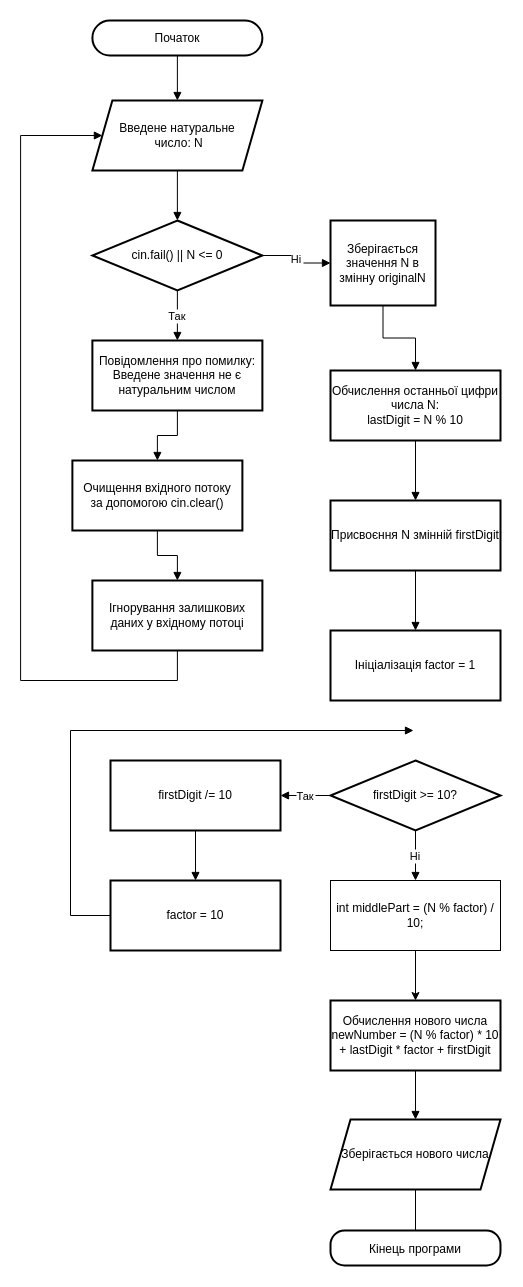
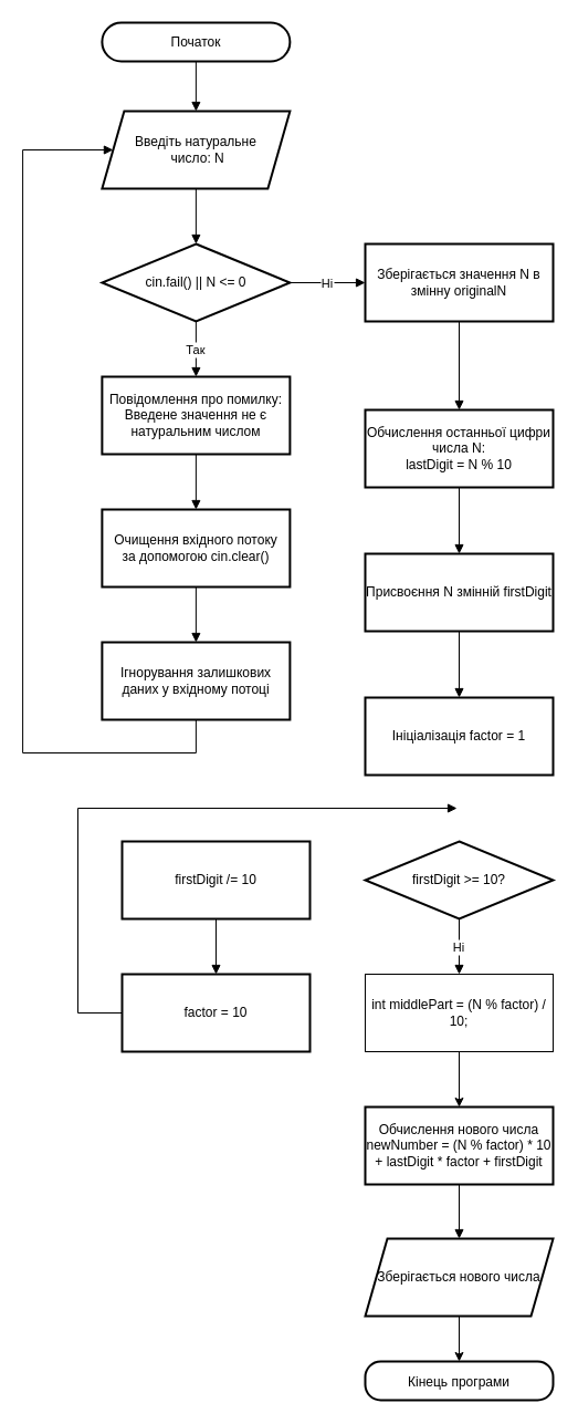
  <mxCell id="0" />
  <mxCell id="1" parent="0" />
  <mxCell id="2" value="Початок" style="rounded=1;whiteSpace=wrap;arcSize=50;strokeWidth=2;" vertex="1" parent="1"><mxGeometry x="91.887" y="20" width="170" height="35" as="geometry" /></mxCell>
- <mxCell id="3" value="Введене натуральне&#10; число: N" style="shape=parallelogram;perimeter=parallelogramPerimeter;fixedSize=1;strokeWidth=2;whiteSpace=wrap;" vertex="1" parent="1"><mxGeometry x="91.887" y="100" width="170" height="70" as="geometry" /></mxCell>
+ <mxCell id="3" value="Введіть натуральне&#10; число: N" style="shape=parallelogram;perimeter=parallelogramPerimeter;fixedSize=1;strokeWidth=2;whiteSpace=wrap;" vertex="1" parent="1"><mxGeometry x="91.887" y="100" width="170" height="70" as="geometry" /></mxCell>
  <mxCell id="4" value="cin.fail() || N &lt;= 0" style="rhombus;strokeWidth=2;whiteSpace=wrap;" vertex="1" parent="1"><mxGeometry x="91.889" y="220" width="170" height="70" as="geometry" /></mxCell>
  <mxCell id="5" value="Повідомлення про помилку: &#10; Введене значення не є натуральним числом" style="whiteSpace=wrap;strokeWidth=2;" vertex="1" parent="1"><mxGeometry x="91.89" y="340" width="170" height="70" as="geometry" /></mxCell>
- <mxCell id="6" value="Очищення вхідного потоку &#10; за допомогою cin.clear()" style="whiteSpace=wrap;strokeWidth=2;" vertex="1" parent="1"><mxGeometry x="71.89" y="460" width="170" height="70" as="geometry" /></mxCell>
+ <mxCell id="6" value="Очищення вхідного потоку &#10; за допомогою cin.clear()" style="whiteSpace=wrap;strokeWidth=2;" vertex="1" parent="1"><mxGeometry x="91.89" y="460" width="170" height="70" as="geometry" /></mxCell>
  <mxCell id="7" value="Ігнорування залишкових даних у вхідному потоці" style="whiteSpace=wrap;strokeWidth=2;" vertex="1" parent="1"><mxGeometry x="91.89" y="580" width="170" height="70" as="geometry" /></mxCell>
  <mxCell id="8" value="Обчислення останньої цифри числа N: &#10; lastDigit = N % 10" style="whiteSpace=wrap;strokeWidth=2;" vertex="1" parent="1"><mxGeometry x="330" y="370" width="170" height="70" as="geometry" /></mxCell>
  <mxCell id="9" value="Присвоєння N змінній firstDigit" style="whiteSpace=wrap;strokeWidth=2;" vertex="1" parent="1"><mxGeometry x="330" y="500" width="170" height="70" as="geometry" /></mxCell>
  <mxCell id="10" value="Ініціалізація factor = 1" style="whiteSpace=wrap;strokeWidth=2;" vertex="1" parent="1"><mxGeometry x="330" y="630" width="170" height="70" as="geometry" /></mxCell>
  <mxCell id="11" value="firstDigit &gt;= 10?" style="rhombus;strokeWidth=2;whiteSpace=wrap;" vertex="1" parent="1"><mxGeometry x="330.012" y="760" width="170" height="70" as="geometry" /></mxCell>
  <mxCell id="12" value="firstDigit /= 10" style="whiteSpace=wrap;strokeWidth=2;" vertex="1" parent="1"><mxGeometry x="110" y="760" width="170" height="70" as="geometry" /></mxCell>
  <mxCell id="13" value="factor = 10" style="whiteSpace=wrap;strokeWidth=2;" vertex="1" parent="1"><mxGeometry x="110" y="880" width="170" height="70" as="geometry" /></mxCell>
  <mxCell id="14" value="Обчислення нового числа &#10; newNumber = (N % factor) * 10 + lastDigit * factor + firstDigit" style="whiteSpace=wrap;strokeWidth=2;" vertex="1" parent="1"><mxGeometry x="330" y="1000" width="170" height="70" as="geometry" /></mxCell>
- <mxCell id="15" value="" style="edgeStyle=orthogonalEdgeStyle;rounded=0;orthogonalLoop=1;jettySize=auto;html=1;endArrow=none;" edge="1" parent="1" source="16" target="17"><mxGeometry relative="1" as="geometry" /></mxCell>
+ <mxCell id="15" value="" style="edgeStyle=orthogonalEdgeStyle;rounded=0;orthogonalLoop=1;jettySize=auto;html=1;" edge="1" parent="1" source="16" target="17"><mxGeometry relative="1" as="geometry" /></mxCell>
  <mxCell id="16" value="Зберігається нового числа" style="shape=parallelogram;perimeter=parallelogramPerimeter;fixedSize=1;strokeWidth=2;whiteSpace=wrap;" vertex="1" parent="1"><mxGeometry x="330.015" y="1119" width="170" height="70" as="geometry" /></mxCell>
  <mxCell id="17" value="Кінець програми" style="rounded=1;arcSize=40;strokeWidth=2" vertex="1" parent="1"><mxGeometry x="330.005" y="1230" width="170" height="35" as="geometry" /></mxCell>
  <mxCell id="18" value="" style="startArrow=none;endArrow=block;exitX=0.5;exitY=1;entryX=0.5;entryY=0;rounded=0;edgeStyle=orthogonalEdgeStyle;orthogonal=1;" edge="1" parent="1" source="2" target="3"><mxGeometry relative="1" as="geometry" /></mxCell>
  <mxCell id="19" value="" style="startArrow=none;endArrow=block;exitX=0.5;exitY=1;entryX=0.5;entryY=0;rounded=0;edgeStyle=orthogonalEdgeStyle;orthogonal=1;exitDx=0;exitDy=0;" edge="1" parent="1" source="3" target="4"><mxGeometry relative="1" as="geometry" /></mxCell>
  <mxCell id="20" value="Так" style="startArrow=none;endArrow=block;exitX=0.5;exitY=1;entryX=0.5;entryY=0;rounded=0;edgeStyle=orthogonalEdgeStyle;orthogonal=1;" edge="1" parent="1" source="4" target="5"><mxGeometry relative="1" as="geometry" /></mxCell>
  <mxCell id="21" value="" style="startArrow=none;endArrow=block;exitX=0.5;exitY=1;entryX=0.5;entryY=0;rounded=0;edgeStyle=orthogonalEdgeStyle;orthogonal=1;" edge="1" parent="1" source="5" target="6"><mxGeometry relative="1" as="geometry" /></mxCell>
  <mxCell id="22" value="" style="startArrow=none;endArrow=block;exitX=0.5;exitY=1;entryX=0.5;entryY=0;rounded=0;edgeStyle=orthogonalEdgeStyle;orthogonal=1;entryDx=0;entryDy=0;" edge="1" parent="1" source="6" target="7"><mxGeometry relative="1" as="geometry" /></mxCell>
  <mxCell id="23" value="" style="startArrow=none;endArrow=block;exitX=0.5;exitY=1;entryX=0;entryY=0.5;rounded=0;edgeStyle=orthogonalEdgeStyle;orthogonal=1;exitDx=0;exitDy=0;entryDx=0;entryDy=0;" edge="1" parent="1" source="7" target="3"><mxGeometry relative="1" as="geometry"><Array as="points"><mxPoint x="177.06" y="680" /><mxPoint x="20.06" y="680" /><mxPoint x="20.06" y="135" /></Array></mxGeometry></mxCell>
  <mxCell id="24" value="Ні" style="startArrow=none;endArrow=block;exitX=1;exitY=0.5;entryX=0;entryY=0.5;rounded=0;edgeStyle=orthogonalEdgeStyle;orthogonal=1;entryDx=0;entryDy=0;exitDx=0;exitDy=0;" edge="1" parent="1" source="4" target="33"><mxGeometry relative="1" as="geometry" /></mxCell>
  <mxCell id="25" value="" style="startArrow=none;endArrow=block;exitX=0.5;exitY=1;entryX=0.5;entryY=0;rounded=0;edgeStyle=orthogonalEdgeStyle;orthogonal=1;" edge="1" parent="1" source="33" target="8"><mxGeometry relative="1" as="geometry" /></mxCell>
  <mxCell id="26" value="" style="startArrow=none;endArrow=block;exitX=0.5;exitY=1.01;entryX=0.5;entryY=0.01;rounded=0;edgeStyle=orthogonalEdgeStyle;orthogonal=1;" edge="1" parent="1" source="8" target="9"><mxGeometry relative="1" as="geometry" /></mxCell>
  <mxCell id="27" value="" style="startArrow=none;endArrow=block;exitX=0.5;exitY=1;entryX=0.5;entryY=0;rounded=0;edgeStyle=orthogonalEdgeStyle;orthogonal=1;" edge="1" parent="1" source="9" target="10"><mxGeometry relative="1" as="geometry" /></mxCell>
- <mxCell id="28" value="Так" style="startArrow=none;endArrow=block;exitX=0;exitY=0.5;entryX=1;entryY=0.5;rounded=0;edgeStyle=orthogonalEdgeStyle;orthogonal=1;entryDx=0;entryDy=0;exitDx=0;exitDy=0;" edge="1" parent="1" source="11" target="12"><mxGeometry relative="1" as="geometry" /></mxCell>
  <mxCell id="29" value="" style="startArrow=none;endArrow=block;exitX=0.5;exitY=0.99;entryX=0.5;entryY=0;rounded=0;edgeStyle=orthogonalEdgeStyle;orthogonal=1;entryDx=0;entryDy=0;" edge="1" parent="1" source="12" target="13"><mxGeometry relative="1" as="geometry" /></mxCell>
  <mxCell id="30" value="" style="startArrow=none;endArrow=block;exitX=0;exitY=0.5;rounded=0;edgeStyle=orthogonalEdgeStyle;orthogonal=1;exitDx=0;exitDy=0;" edge="1" parent="1" source="13"><mxGeometry relative="1" as="geometry"><Array as="points"><mxPoint x="70" y="915" /><mxPoint x="70" y="730" /></Array><mxPoint x="413" y="730" as="targetPoint" /></mxGeometry></mxCell>
  <mxCell id="31" value="Ні" style="startArrow=none;endArrow=block;exitX=0.5;exitY=1;entryX=0.5;entryY=0;rounded=0;edgeStyle=orthogonalEdgeStyle;orthogonal=1;exitDx=0;exitDy=0;entryDx=0;entryDy=0;" edge="1" parent="1" source="11" target="35"><mxGeometry relative="1" as="geometry" /></mxCell>
  <mxCell id="32" value="" style="startArrow=none;endArrow=block;exitX=0.5;exitY=1;entryX=0.5;entryY=-0.01;rounded=0;edgeStyle=orthogonalEdgeStyle;orthogonal=1;" edge="1" parent="1" source="14" target="16"><mxGeometry relative="1" as="geometry" /></mxCell>
- <mxCell id="33" value="Зберігається значення N в змінну originalN" style="whiteSpace=wrap;strokeWidth=2;" vertex="1" parent="1"><mxGeometry x="330.01" y="220" width="105" height="85" as="geometry" /></mxCell>
+ <mxCell id="33" value="Зберігається значення N в змінну originalN" style="whiteSpace=wrap;strokeWidth=2;" vertex="1" parent="1"><mxGeometry x="330.01" y="220" width="170" height="70" as="geometry" /></mxCell>
  <mxCell id="34" value="" style="edgeStyle=orthogonalEdgeStyle;rounded=0;orthogonalLoop=1;jettySize=auto;html=1;" edge="1" parent="1" source="35" target="14"><mxGeometry relative="1" as="geometry" /></mxCell>
  <mxCell id="35" value="int middlePart = (N % factor) / 10;" style="rounded=0;whiteSpace=wrap;html=1;" vertex="1" parent="1"><mxGeometry x="330" y="880" width="170" height="70" as="geometry" /></mxCell>
